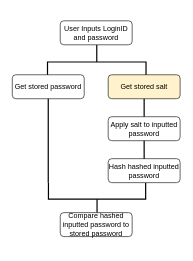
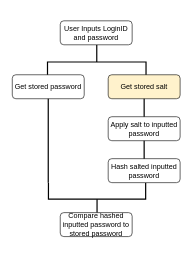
  <mxCell id="0" />
  <mxCell id="1" parent="0" />
  <mxCell id="2" value="" style="line;strokeWidth=2;direction=south;html=1;" vertex="1" parent="1"><mxGeometry x="75" y="144" width="10" height="160" as="geometry" /></mxCell>
  <mxCell id="3" value="" style="strokeWidth=2;html=1;shape=mxgraph.flowchart.annotation_2;align=left;labelPosition=right;pointerEvents=1;rotation=-90;" vertex="1" parent="1"><mxGeometry x="133.92" y="250.4" width="55" height="162.19" as="geometry" /></mxCell>
  <mxCell id="4" value="" style="line;strokeWidth=2;direction=south;html=1;" vertex="1" parent="1"><mxGeometry x="235" y="134" width="10" height="160" as="geometry" /></mxCell>
  <mxCell id="5" value="" style="strokeWidth=2;html=1;shape=mxgraph.flowchart.annotation_2;align=left;labelPosition=right;pointerEvents=1;rotation=90;" vertex="1" parent="1"><mxGeometry x="132.19" y="20.56" width="57.5" height="164.38" as="geometry" /></mxCell>
  <mxCell id="6" value="User Inputs LoginID and password" style="rounded=1;whiteSpace=wrap;html=1;fontSize=12;glass=0;strokeWidth=1;shadow=0;" parent="1" vertex="1"><mxGeometry x="100" y="34" width="120" height="40" as="geometry" /></mxCell>
  <mxCell id="7" value="Get stored salt" style="rounded=1;whiteSpace=wrap;html=1;fontSize=12;glass=0;strokeWidth=1;shadow=0;fillColor=#fff2cc;" parent="1" vertex="1"><mxGeometry x="180" y="124" width="120" height="40" as="geometry" /></mxCell>
  <mxCell id="8" value="Apply salt to inputted password" style="rounded=1;whiteSpace=wrap;html=1;fontSize=12;glass=0;strokeWidth=1;shadow=0;" parent="1" vertex="1"><mxGeometry x="180" y="194" width="120" height="40" as="geometry" /></mxCell>
  <mxCell id="9" value="Get stored password" style="rounded=1;whiteSpace=wrap;html=1;fontSize=12;glass=0;strokeWidth=1;shadow=0;" parent="1" vertex="1"><mxGeometry x="20" y="124" width="120" height="40" as="geometry" /></mxCell>
- <mxCell id="10" value="Hash hashed inputted password" style="rounded=1;whiteSpace=wrap;html=1;fontSize=12;glass=0;strokeWidth=1;shadow=0;" vertex="1" parent="1"><mxGeometry x="180" y="264" width="120" height="40" as="geometry" /></mxCell>
+ <mxCell id="10" value="Hash salted inputted password" style="rounded=1;whiteSpace=wrap;html=1;fontSize=12;glass=0;strokeWidth=1;shadow=0;" vertex="1" parent="1"><mxGeometry x="180" y="264" width="120" height="40" as="geometry" /></mxCell>
  <mxCell id="11" value="Compare hashed inputted password to stored password" style="rounded=1;whiteSpace=wrap;html=1;fontSize=12;glass=0;strokeWidth=1;shadow=0;" vertex="1" parent="1"><mxGeometry x="100" y="354" width="120" height="40" as="geometry" /></mxCell>
